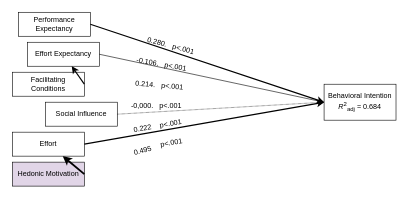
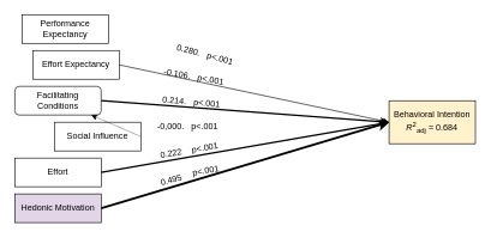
  <mxCell id="0" />
  <mxCell id="1" parent="0" />
  <mxCell id="2" value="Performance Expectancy" style="rounded=0;whiteSpace=wrap;html=1;" vertex="1" parent="1"><mxGeometry x="30" y="20" width="120" height="40" as="geometry" /></mxCell>
  <mxCell id="3" value="Effort Expectancy" style="rounded=0;whiteSpace=wrap;html=1;" vertex="1" parent="1"><mxGeometry x="45" y="70" width="120" height="40" as="geometry" /></mxCell>
- <mxCell id="4" value="Facilitating &lt;br&gt;Conditions" style="rounded=0;whiteSpace=wrap;html=1;" vertex="1" parent="1"><mxGeometry x="20" y="120" width="120" height="40" as="geometry" /></mxCell>
+ <mxCell id="4" value="Facilitating &lt;br&gt;Conditions" style="whiteSpace=wrap;html=1;rounded=1;" vertex="1" parent="1"><mxGeometry x="20" y="120" width="120" height="40" as="geometry" /></mxCell>
  <mxCell id="5" value="Social Influence" style="rounded=0;whiteSpace=wrap;html=1;" vertex="1" parent="1"><mxGeometry x="75" y="170" width="120" height="40" as="geometry" /></mxCell>
  <mxCell id="6" value="Effort" style="rounded=0;whiteSpace=wrap;html=1;" vertex="1" parent="1"><mxGeometry x="20" y="220" width="120" height="40" as="geometry" /></mxCell>
  <mxCell id="7" value="Hedonic Motivation" style="rounded=0;whiteSpace=wrap;html=1;fillColor=#e1d5e7;" vertex="1" parent="1"><mxGeometry x="20" y="270" width="120" height="40" as="geometry" /></mxCell>
- <mxCell id="8" value="Behavioral Intention &lt;i&gt;R&lt;/i&gt;&lt;sup&gt;2&lt;/sup&gt;&lt;sub&gt;adj&lt;/sub&gt; = 0.684" style="rounded=0;whiteSpace=wrap;html=1;" vertex="1" parent="1"><mxGeometry x="540" y="140" width="120" height="60" as="geometry" /></mxCell>
- <mxCell id="9" value="" style="endArrow=classic;html=1;rounded=0;exitX=1;exitY=0.5;exitDx=0;exitDy=0;entryX=0;entryY=0.5;entryDx=0;entryDy=0;strokeWidth=2;" edge="1" parent="1" source="2" target="8"><mxGeometry width="50" height="50" relative="1" as="geometry"><mxPoint x="370" y="310" as="sourcePoint" /><mxPoint x="420" y="260" as="targetPoint" /></mxGeometry></mxCell>
- <mxCell id="10" value="" style="endArrow=classic;html=1;rounded=0;exitX=1;exitY=0.5;exitDx=0;exitDy=0;strokeWidth=2;" edge="1" parent="1" source="4" target="3"><mxGeometry width="50" height="50" relative="1" as="geometry"><mxPoint x="150" y="50" as="sourcePoint" /><mxPoint x="550" y="180" as="targetPoint" /></mxGeometry></mxCell>
- <mxCell id="11" value="" style="endArrow=classic;html=1;rounded=0;exitX=1;exitY=0.5;exitDx=0;exitDy=0;entryX=0;entryY=0.5;entryDx=0;entryDy=0;dashed=1;dashPattern=1 1;" edge="1" parent="1" source="5" target="8"><mxGeometry width="50" height="50" relative="1" as="geometry"><mxPoint x="160" y="60" as="sourcePoint" /><mxPoint x="560" y="190" as="targetPoint" /></mxGeometry></mxCell>
+ <mxCell id="8" value="Behavioral Intention &lt;i&gt;R&lt;/i&gt;&lt;sup&gt;2&lt;/sup&gt;&lt;sub&gt;adj&lt;/sub&gt; = 0.684" style="rounded=0;whiteSpace=wrap;html=1;fillColor=#fff2cc;" vertex="1" parent="1"><mxGeometry x="540" y="140" width="120" height="60" as="geometry" /></mxCell>
+ <mxCell id="10" value="" style="endArrow=classic;html=1;rounded=0;exitX=1;exitY=0.5;exitDx=0;exitDy=0;entryX=0;entryY=0.5;entryDx=0;entryDy=0;strokeWidth=2;" edge="1" parent="1" source="4" target="8"><mxGeometry width="50" height="50" relative="1" as="geometry"><mxPoint x="150" y="50" as="sourcePoint" /><mxPoint x="550" y="180" as="targetPoint" /></mxGeometry></mxCell>
+ <mxCell id="11" value="" style="endArrow=classic;html=1;rounded=0;exitX=1;exitY=0.5;exitDx=0;exitDy=0;dashed=1;dashPattern=1 1;" edge="1" parent="1" source="5" target="4"><mxGeometry width="50" height="50" relative="1" as="geometry"><mxPoint x="160" y="60" as="sourcePoint" /><mxPoint x="560" y="190" as="targetPoint" /></mxGeometry></mxCell>
  <mxCell id="12" value="" style="endArrow=classic;html=1;rounded=0;exitX=1;exitY=0.5;exitDx=0;exitDy=0;strokeWidth=2;" edge="1" parent="1" source="6"><mxGeometry width="50" height="50" relative="1" as="geometry"><mxPoint x="170" y="70" as="sourcePoint" /><mxPoint x="540" y="170" as="targetPoint" /></mxGeometry></mxCell>
- <mxCell id="13" value="" style="endArrow=classic;html=1;rounded=0;exitX=1;exitY=0.5;exitDx=0;exitDy=0;strokeWidth=3;" edge="1" parent="1" source="7" target="6"><mxGeometry width="50" height="50" relative="1" as="geometry"><mxPoint x="180" y="80" as="sourcePoint" /><mxPoint x="580" y="210" as="targetPoint" /></mxGeometry></mxCell>
+ <mxCell id="13" value="" style="endArrow=classic;html=1;rounded=0;exitX=1;exitY=0.5;exitDx=0;exitDy=0;entryX=0;entryY=0.5;entryDx=0;entryDy=0;strokeWidth=3;" edge="1" parent="1" source="7" target="8"><mxGeometry width="50" height="50" relative="1" as="geometry"><mxPoint x="180" y="80" as="sourcePoint" /><mxPoint x="580" y="210" as="targetPoint" /></mxGeometry></mxCell>
  <mxCell id="14" value="" style="endArrow=classic;html=1;rounded=0;exitX=1;exitY=0.5;exitDx=0;exitDy=0;" edge="1" parent="1" source="3"><mxGeometry width="50" height="50" relative="1" as="geometry"><mxPoint x="190" y="90" as="sourcePoint" /><mxPoint x="540" y="170" as="targetPoint" /></mxGeometry></mxCell>
  <mxCell id="15" value="-0,000.&amp;nbsp; &amp;nbsp;p&amp;lt;.001" style="text;html=1;align=center;verticalAlign=middle;resizable=0;points=[];autosize=1;strokeColor=none;fillColor=none;rotation=0;" vertex="1" parent="1"><mxGeometry x="205" y="161" width="110" height="30" as="geometry" /></mxCell>
  <mxCell id="16" value="&lt;br&gt;-0.106.&amp;nbsp; &amp;nbsp;p&amp;lt;.001" style="text;html=1;align=center;verticalAlign=middle;resizable=0;points=[];autosize=1;strokeColor=none;fillColor=none;rotation=10;" vertex="1" parent="1"><mxGeometry x="215" y="79" width="110" height="40" as="geometry" /></mxCell>
  <mxCell id="17" value="0.214.&amp;nbsp; &amp;nbsp;p&amp;lt;.001" style="text;html=1;align=center;verticalAlign=middle;resizable=0;points=[];autosize=1;strokeColor=none;fillColor=none;rotation=5;" vertex="1" parent="1"><mxGeometry x="215" y="127" width="100" height="30" as="geometry" /></mxCell>
  <mxCell id="18" value="0.280.&amp;nbsp; &amp;nbsp;p&amp;lt;.001" style="text;html=1;align=center;verticalAlign=middle;resizable=0;points=[];autosize=1;strokeColor=none;fillColor=none;rotation=15;" vertex="1" parent="1"><mxGeometry x="234" y="61" width="100" height="30" as="geometry" /></mxCell>
  <mxCell id="19" value="0.222" style="text;html=1;align=center;verticalAlign=middle;resizable=0;points=[];autosize=1;strokeColor=none;fillColor=none;rotation=-10;" vertex="1" parent="1"><mxGeometry x="212" y="199" width="50" height="30" as="geometry" /></mxCell>
  <mxCell id="20" value="p&amp;lt;.001" style="text;html=1;align=center;verticalAlign=middle;resizable=0;points=[];autosize=1;strokeColor=none;fillColor=none;rotation=-10;" vertex="1" parent="1"><mxGeometry x="254" y="191" width="60" height="30" as="geometry" /></mxCell>
  <mxCell id="21" value="0.495" style="text;html=1;align=center;verticalAlign=middle;resizable=0;points=[];autosize=1;strokeColor=none;fillColor=none;rotation=-15;" vertex="1" parent="1"><mxGeometry x="212" y="236" width="50" height="30" as="geometry" /></mxCell>
  <mxCell id="22" value="p&amp;lt;.001" style="text;html=1;align=center;verticalAlign=middle;resizable=0;points=[];autosize=1;strokeColor=none;fillColor=none;rotation=-10;" vertex="1" parent="1"><mxGeometry x="255" y="223" width="60" height="30" as="geometry" /></mxCell>
